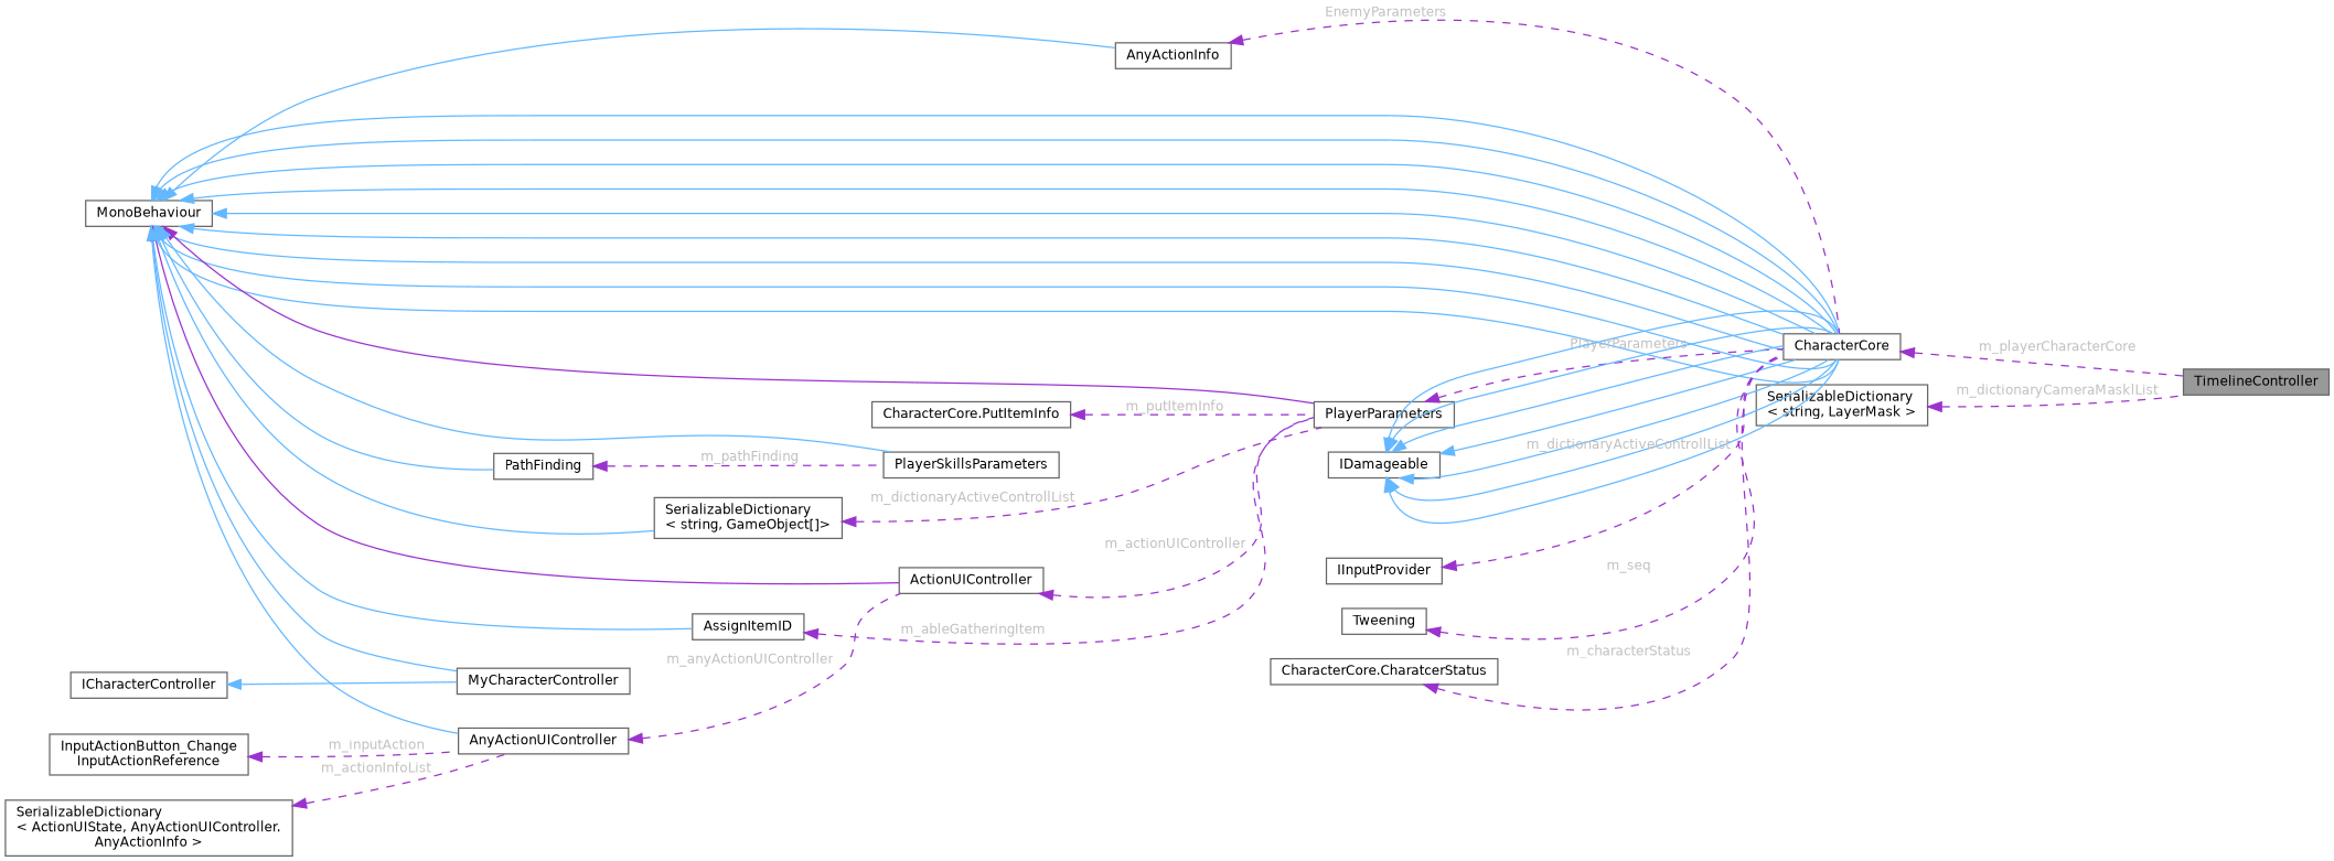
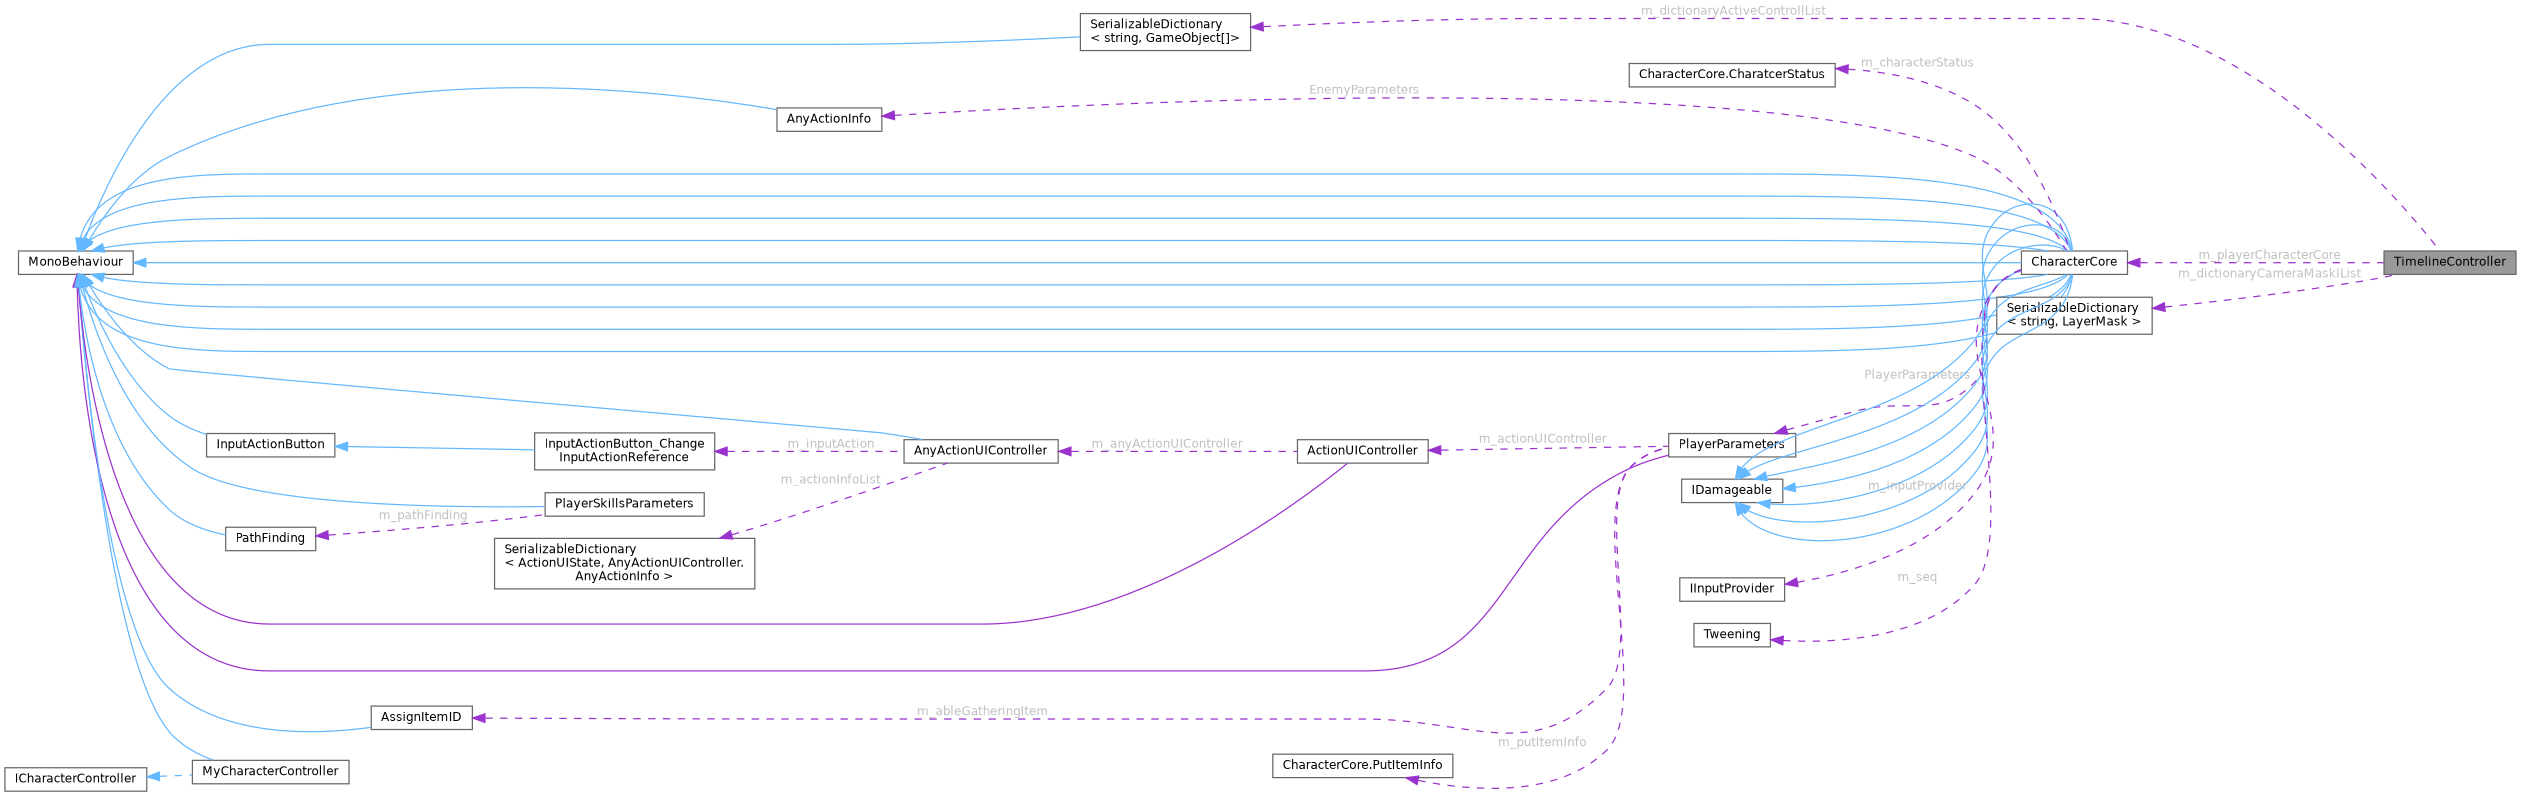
  digraph {
    rankdir=LR
    node [color=gray40 fillcolor=white fontname=Helvetica fontsize=10 shape=box style=filled]
    edge [color=steelblue1 dir=back fontname=Helvetica fontsize=10 labelfontname=Helvetica labelfontsize=10 style=solid]
    n1 [fillcolor=grey60 fontcolor=black height=0.2 label=TimelineController width=0.4]
    n2 [height=0.2 label=MonoBehaviour width=0.4]
    n3 [height=0.2 label=CharacterCore width=0.4]
    n4 [height=0.2 label=MyCharacterController width=0.4]
    n5 [height=0.2 label=PlayerParameters width=0.4]
    n6 [height=0.2 label=AssignItemID width=0.4]
    n7 [height=0.2 label=ActionUIController width=0.4]
    n8 [height=0.2 label=AnyActionUIController width=0.4]
+   n9 [height=0.2 label=InputActionButton width=0.4]
    n10 [height=0.2 label=AnyActionInfo width=0.4]
    n11 [height=0.2 label=PlayerSkillsParameters width=0.4]
    n12 [height=0.2 label=PathFinding width=0.4]
    n13 [height=0.2 label="SerializableDictionary\l\< string, GameObject[]\>" width=0.4]
    n14 [height=0.2 label="InputActionButton_Change\lInputActionReference" width=0.4]
    n15 [height=0.2 label="SerializableDictionary\l\< string, LayerMask \>" width=0.4]
    n16 [height=0.2 label=IDamageable width=0.4]
    n17 [height=0.2 label=ICharacterController width=0.4]
    n18 [height=0.2 label=IInputProvider width=0.4]
    n19 [height=0.2 label=Tweening width=0.4]
    n20 [height=0.2 label="CharacterCore.CharatcerStatus" width=0.4]
    n21 [height=0.2 label="CharacterCore.PutItemInfo" width=0.4]
    n22 [height=0.2 label="SerializableDictionary\l\< ActionUIState, AnyActionUIController.\lAnyActionInfo \>" width=0.4]
    n2 -> n3
    n2 -> n3
    n2 -> n3
    n2 -> n3
    n2 -> n3
    n2 -> n3
    n2 -> n3
    n2 -> n3
    n2 -> n3
    n2 -> n4
    n2 -> n5 [color=darkorchid3]
    n2 -> n6
    n2 -> n7 [color=darkorchid3]
    n2 -> n8
+   n2 -> n9
    n2 -> n10
    n2 -> n11
    n2 -> n12
    n2 -> n13
    n3 -> n1 [color=darkorchid3 fontcolor=grey label=" m_playerCharacterCore" style=dashed]
    n5 -> n3 [color=darkorchid3 fontcolor=grey label=" PlayerParameters" style=dashed]
    n6 -> n5 [color=darkorchid3 fontcolor=grey label=" m_ableGatheringItem" style=dashed]
    n7 -> n5 [color=darkorchid3 fontcolor=grey label=" m_actionUIController" style=dashed]
    n8 -> n7 [color=darkorchid3 fontcolor=grey label=" m_anyActionUIController" style=dashed]
+   n9 -> n14
    n10 -> n3 [color=darkorchid3 fontcolor=grey label=" EnemyParameters" style=dashed]
    n12 -> n11 [color=darkorchid3 fontcolor=grey label=" m_pathFinding" style=dashed]
-   n13 -> n5 [color=darkorchid3 fontcolor=grey label=" m_dictionaryActiveControllList" style=dashed]
+   n13 -> n1 [color=darkorchid3 fontcolor=grey label=" m_dictionaryActiveControllList" style=dashed]
    n14 -> n8 [color=darkorchid3 fontcolor=grey label=" m_inputAction" style=dashed]
    n15 -> n1 [color=darkorchid3 fontcolor=grey label=" m_dictionaryCameraMasklList" style=dashed]
    n16 -> n3
    n16 -> n3
    n16 -> n3
    n16 -> n3
    n16 -> n3
    n16 -> n3
    n16 -> n3
-   n17 -> n4
-   n18 -> n3 [color=darkorchid3 fontcolor=grey label=" m_dictionaryActiveControllList" style=dashed]
+   n17 -> n4 [style=dashed]
+   n18 -> n3 [color=darkorchid3 fontcolor=grey label=" m_inputProvider" style=dashed]
    n19 -> n3 [color=darkorchid3 fontcolor=grey label=" m_seq" style=dashed]
    n20 -> n3 [color=darkorchid3 fontcolor=grey label=" m_characterStatus" style=dashed]
    n21 -> n5 [color=darkorchid3 fontcolor=grey label=" m_putItemInfo" style=dashed]
    n22 -> n8 [color=darkorchid3 fontcolor=grey label=" m_actionInfoList" style=dashed]
  }
